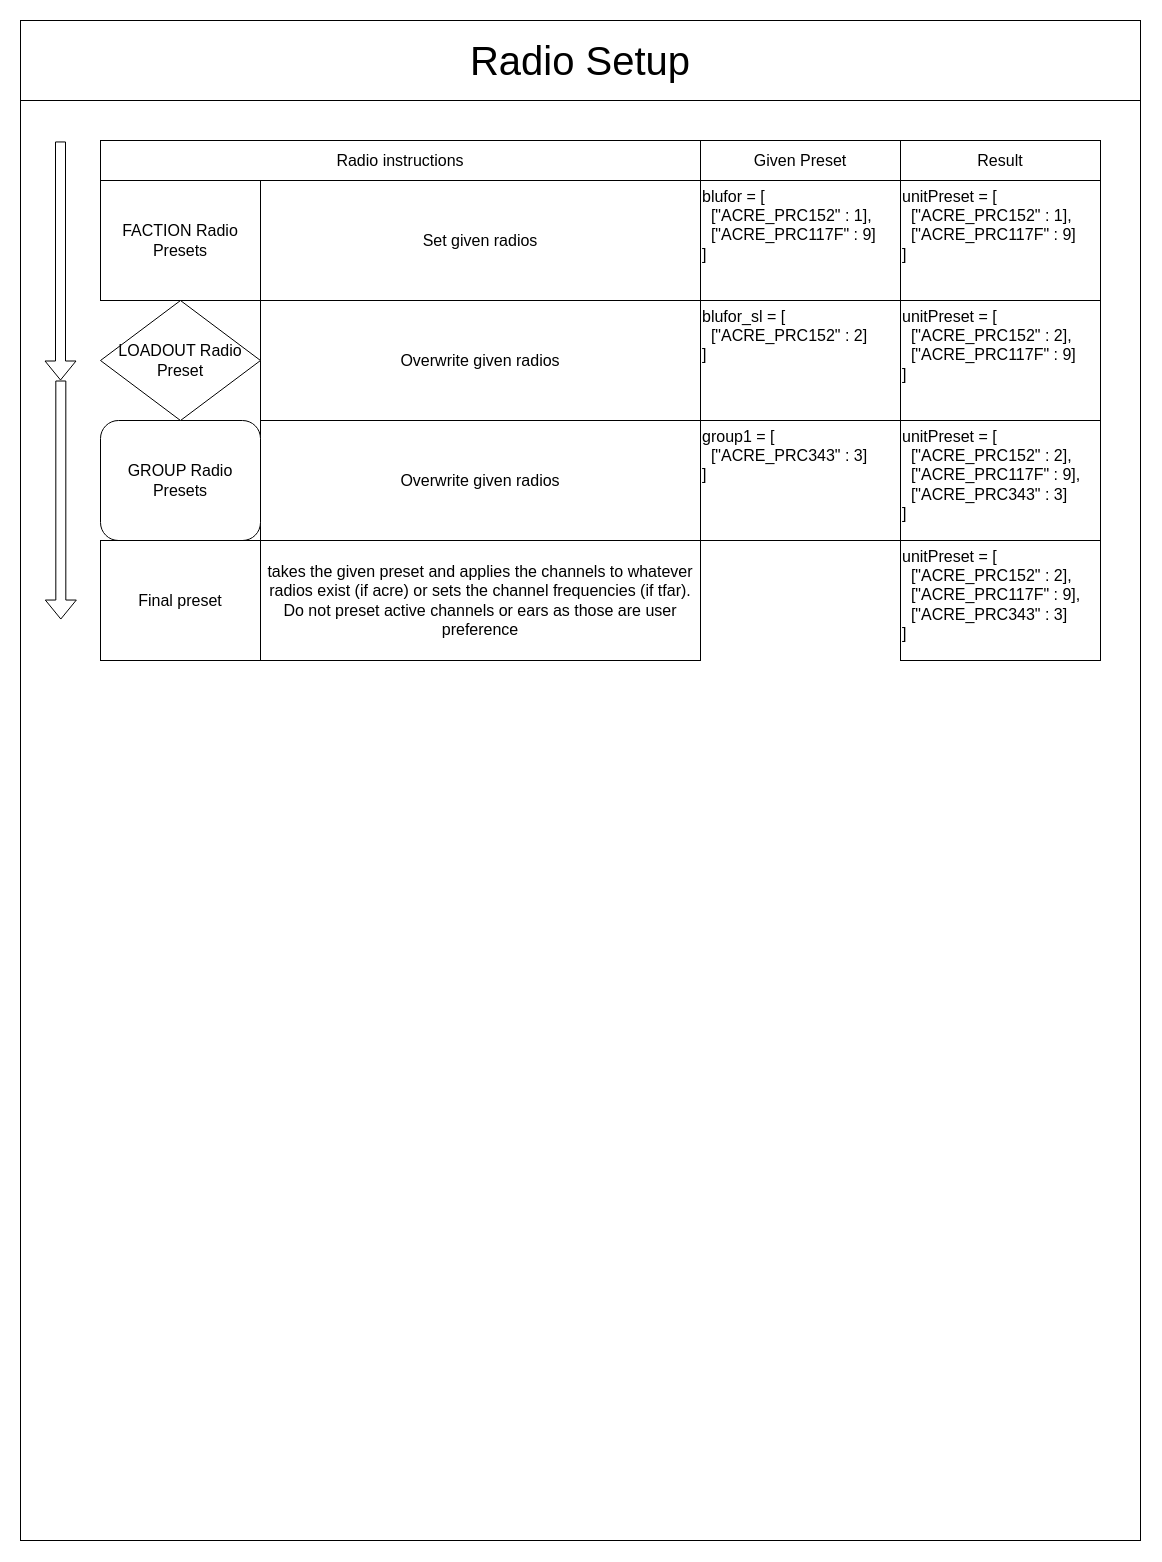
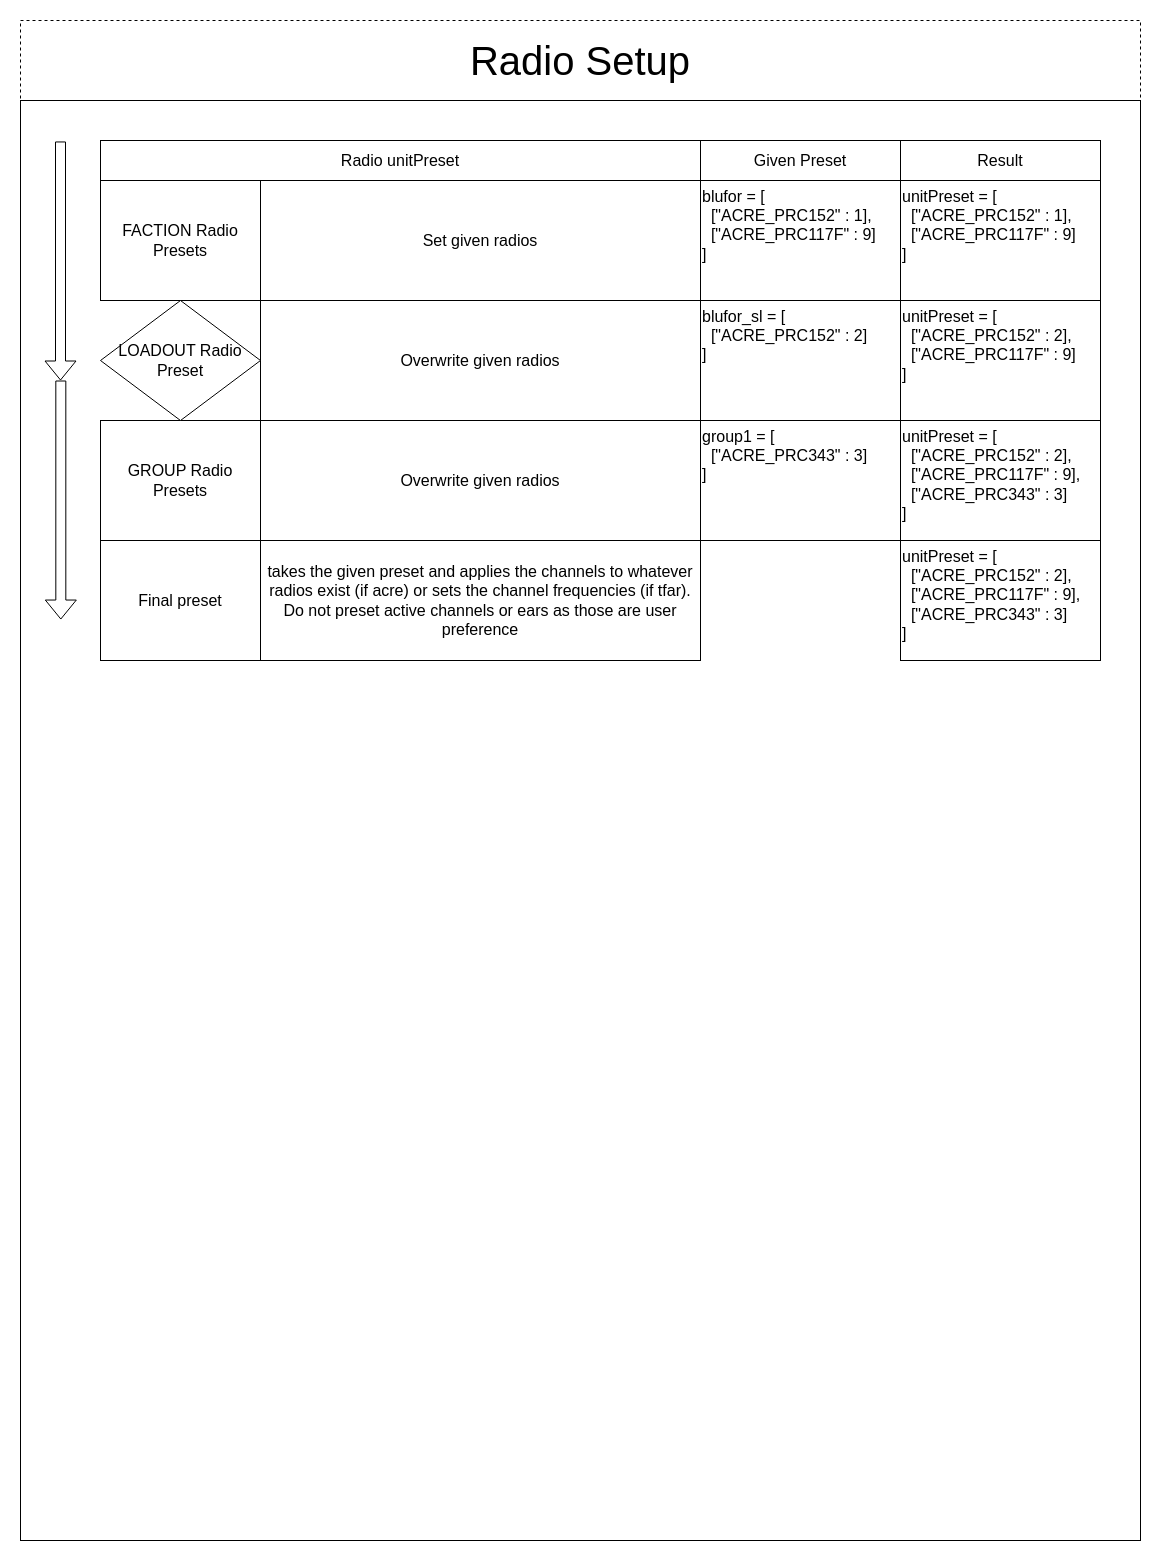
  <mxCell id="0" />
  <mxCell id="1" parent="0" />
- <mxCell id="2" value="Radio Setup" style="rounded=0;whiteSpace=wrap;html=1;fontSize=40;" parent="1" vertex="1"><mxGeometry x="20" y="20" width="1120" height="80" as="geometry" /></mxCell>
+ <mxCell id="2" value="Radio Setup" style="rounded=0;whiteSpace=wrap;html=1;fontSize=40;dashed=1;" parent="1" vertex="1"><mxGeometry x="20" y="20" width="1120" height="80" as="geometry" /></mxCell>
  <mxCell id="3" value="" style="rounded=0;whiteSpace=wrap;html=1;fontSize=16;fillColor=none;" parent="1" vertex="1"><mxGeometry x="20" y="100" width="1120" height="1440" as="geometry" /></mxCell>
  <mxCell id="4" value="Overwrite given radios" style="rounded=0;whiteSpace=wrap;html=1;fontSize=16;fillColor=default;strokeColor=default;" parent="1" vertex="1"><mxGeometry x="260" y="300" width="440" height="120" as="geometry" /></mxCell>
  <mxCell id="5" value="" style="shape=flexArrow;endArrow=classic;html=1;fontSize=16;exitX=0.056;exitY=0.028;exitDx=0;exitDy=0;exitPerimeter=0;entryX=0.056;entryY=0.194;entryDx=0;entryDy=0;entryPerimeter=0;" parent="1" edge="1"><mxGeometry width="50" height="50" relative="1" as="geometry"><mxPoint x="60.32" y="380" as="sourcePoint" /><mxPoint x="60.32" y="619.04" as="targetPoint" /></mxGeometry></mxCell>
- <mxCell id="6" value="Radio instructions" style="rounded=0;whiteSpace=wrap;html=1;fontSize=16;fillColor=default;strokeColor=default;" parent="1" vertex="1"><mxGeometry x="100" y="140" width="600" height="40" as="geometry" /></mxCell>
+ <mxCell id="6" value="Radio unitPreset" style="rounded=0;whiteSpace=wrap;html=1;fontSize=16;fillColor=default;strokeColor=default;" parent="1" vertex="1"><mxGeometry x="100" y="140" width="600" height="40" as="geometry" /></mxCell>
  <mxCell id="7" value="" style="shape=flexArrow;endArrow=classic;html=1;fontSize=16;exitX=0.056;exitY=0.028;exitDx=0;exitDy=0;exitPerimeter=0;entryX=0.056;entryY=0.194;entryDx=0;entryDy=0;entryPerimeter=0;" edge="1" parent="1"><mxGeometry width="50" height="50" relative="1" as="geometry"><mxPoint x="60" y="140.96" as="sourcePoint" /><mxPoint x="60" y="380" as="targetPoint" /></mxGeometry></mxCell>
  <mxCell id="8" value="FACTION Radio Presets" style="rounded=0;whiteSpace=wrap;html=1;fontSize=16;fillColor=default;strokeColor=default;" vertex="1" parent="1"><mxGeometry x="100" y="180" width="160" height="120" as="geometry" /></mxCell>
  <mxCell id="9" value="Set given radios" style="rounded=0;whiteSpace=wrap;html=1;fontSize=16;fillColor=default;strokeColor=default;" vertex="1" parent="1"><mxGeometry x="260" y="180" width="440" height="120" as="geometry" /></mxCell>
  <mxCell id="10" value="Given Preset" style="rounded=0;whiteSpace=wrap;html=1;fontSize=16;fillColor=default;strokeColor=default;" vertex="1" parent="1"><mxGeometry x="700" y="140" width="200" height="40" as="geometry" /></mxCell>
  <mxCell id="11" value="&lt;div style=&quot;&quot;&gt;blufor = [&lt;/div&gt;&lt;div style=&quot;&quot;&gt;&lt;span style=&quot;background-color: initial;&quot;&gt;&amp;nbsp; [&quot;ACRE_PRC152&quot; : 1],&lt;/span&gt;&lt;/div&gt;&lt;div style=&quot;&quot;&gt;&lt;span style=&quot;background-color: initial;&quot;&gt;&amp;nbsp; [&quot;ACRE_PRC117F&quot; : 9]&lt;br&gt;]&lt;/span&gt;&lt;/div&gt;&lt;div style=&quot;&quot;&gt;&lt;br&gt;&lt;/div&gt;" style="rounded=0;whiteSpace=wrap;html=1;fontSize=16;fillColor=default;strokeColor=default;align=left;verticalAlign=top;" vertex="1" parent="1"><mxGeometry x="700" y="180" width="200" height="120" as="geometry" /></mxCell>
  <mxCell id="12" value="Overwrite given radios" style="rounded=0;whiteSpace=wrap;html=1;fontSize=16;fillColor=default;strokeColor=default;" vertex="1" parent="1"><mxGeometry x="260" y="420" width="440" height="120" as="geometry" /></mxCell>
- <mxCell id="13" value="GROUP Radio Presets" style="whiteSpace=wrap;html=1;fontSize=16;fillColor=default;strokeColor=default;rounded=1;" vertex="1" parent="1"><mxGeometry x="100" y="420" width="160" height="120" as="geometry" /></mxCell>
+ <mxCell id="13" value="GROUP Radio Presets" style="rounded=0;whiteSpace=wrap;html=1;fontSize=16;fillColor=default;strokeColor=default;" vertex="1" parent="1"><mxGeometry x="100" y="420" width="160" height="120" as="geometry" /></mxCell>
  <mxCell id="14" value="LOADOUT Radio Preset" style="rhombus;whiteSpace=wrap;html=1;fontSize=16;fillColor=default;strokeColor=default;" vertex="1" parent="1"><mxGeometry x="100" y="300" width="160" height="120" as="geometry" /></mxCell>
  <mxCell id="15" value="Result" style="rounded=0;whiteSpace=wrap;html=1;fontSize=16;fillColor=default;strokeColor=default;" vertex="1" parent="1"><mxGeometry x="900" y="140" width="200" height="40" as="geometry" /></mxCell>
  <mxCell id="16" value="&lt;div style=&quot;&quot;&gt;unitPreset = [&lt;/div&gt;&lt;div style=&quot;&quot;&gt;&lt;span style=&quot;background-color: initial;&quot;&gt;&amp;nbsp; [&quot;ACRE_PRC152&quot; : 1],&lt;/span&gt;&lt;/div&gt;&lt;div style=&quot;&quot;&gt;&lt;span style=&quot;background-color: initial;&quot;&gt;&amp;nbsp; [&quot;ACRE_PRC117F&quot; : 9]&lt;br&gt;]&lt;/span&gt;&lt;/div&gt;&lt;div style=&quot;&quot;&gt;&lt;br&gt;&lt;/div&gt;" style="rounded=0;whiteSpace=wrap;html=1;fontSize=16;fillColor=default;strokeColor=default;align=left;verticalAlign=top;" vertex="1" parent="1"><mxGeometry x="900" y="180" width="200" height="120" as="geometry" /></mxCell>
  <mxCell id="17" value="&lt;div style=&quot;&quot;&gt;blufor_sl = [&lt;/div&gt;&lt;div style=&quot;&quot;&gt;&lt;span style=&quot;background-color: initial;&quot;&gt;&amp;nbsp; [&quot;ACRE_PRC152&quot; : 2&lt;/span&gt;&lt;span style=&quot;background-color: initial;&quot;&gt;]&lt;/span&gt;&lt;/div&gt;&lt;div style=&quot;&quot;&gt;&lt;span style=&quot;background-color: initial;&quot;&gt;]&lt;/span&gt;&lt;/div&gt;&lt;div style=&quot;&quot;&gt;&lt;br&gt;&lt;/div&gt;" style="rounded=0;whiteSpace=wrap;html=1;fontSize=16;fillColor=default;strokeColor=default;align=left;verticalAlign=top;" vertex="1" parent="1"><mxGeometry x="700" y="300" width="200" height="120" as="geometry" /></mxCell>
  <mxCell id="18" value="&lt;div style=&quot;&quot;&gt;unitPreset = [&lt;/div&gt;&lt;div style=&quot;&quot;&gt;&lt;span style=&quot;background-color: initial;&quot;&gt;&amp;nbsp; [&quot;ACRE_PRC152&quot; : 2],&lt;/span&gt;&lt;/div&gt;&lt;div style=&quot;&quot;&gt;&lt;span style=&quot;background-color: initial;&quot;&gt;&amp;nbsp; [&quot;ACRE_PRC117F&quot; : 9]&lt;br&gt;]&lt;/span&gt;&lt;/div&gt;&lt;div style=&quot;&quot;&gt;&lt;br&gt;&lt;/div&gt;" style="rounded=0;whiteSpace=wrap;html=1;fontSize=16;fillColor=default;strokeColor=default;align=left;verticalAlign=top;" vertex="1" parent="1"><mxGeometry x="900" y="300" width="200" height="120" as="geometry" /></mxCell>
  <mxCell id="19" value="&lt;div style=&quot;&quot;&gt;group1 = [&lt;/div&gt;&lt;div style=&quot;&quot;&gt;&lt;span style=&quot;background-color: initial;&quot;&gt;&amp;nbsp; [&quot;ACRE_PRC343&quot; : 3&lt;/span&gt;&lt;span style=&quot;background-color: initial;&quot;&gt;]&lt;/span&gt;&lt;/div&gt;&lt;div style=&quot;&quot;&gt;&lt;span style=&quot;background-color: initial;&quot;&gt;]&lt;/span&gt;&lt;/div&gt;&lt;div style=&quot;&quot;&gt;&lt;br&gt;&lt;/div&gt;" style="rounded=0;whiteSpace=wrap;html=1;fontSize=16;fillColor=default;strokeColor=default;align=left;verticalAlign=top;" vertex="1" parent="1"><mxGeometry x="700" y="420" width="200" height="120" as="geometry" /></mxCell>
  <mxCell id="20" value="&lt;div style=&quot;&quot;&gt;unitPreset = [&lt;/div&gt;&lt;div style=&quot;&quot;&gt;&lt;span style=&quot;background-color: initial;&quot;&gt;&amp;nbsp; [&quot;ACRE_PRC152&quot; : 2],&lt;/span&gt;&lt;/div&gt;&lt;div style=&quot;&quot;&gt;&lt;span style=&quot;background-color: initial;&quot;&gt;&amp;nbsp; [&quot;ACRE_PRC117F&quot; : 9],&lt;/span&gt;&lt;/div&gt;&lt;div style=&quot;&quot;&gt;&lt;span style=&quot;background-color: initial;&quot;&gt;&amp;nbsp; [&quot;ACRE_PRC343&quot; : 3]&lt;br&gt;]&lt;/span&gt;&lt;/div&gt;&lt;div style=&quot;&quot;&gt;&lt;br&gt;&lt;/div&gt;" style="rounded=0;whiteSpace=wrap;html=1;fontSize=16;fillColor=default;strokeColor=default;align=left;verticalAlign=top;" vertex="1" parent="1"><mxGeometry x="900" y="420" width="200" height="120" as="geometry" /></mxCell>
  <mxCell id="21" value="Final preset" style="rounded=0;whiteSpace=wrap;html=1;fontSize=16;fillColor=default;strokeColor=default;" vertex="1" parent="1"><mxGeometry x="100" y="540" width="160" height="120" as="geometry" /></mxCell>
  <mxCell id="22" value="&lt;div style=&quot;&quot;&gt;unitPreset = [&lt;/div&gt;&lt;div style=&quot;&quot;&gt;&lt;span style=&quot;background-color: initial;&quot;&gt;&amp;nbsp; [&quot;ACRE_PRC152&quot; : 2],&lt;/span&gt;&lt;/div&gt;&lt;div style=&quot;&quot;&gt;&lt;span style=&quot;background-color: initial;&quot;&gt;&amp;nbsp; [&quot;ACRE_PRC117F&quot; : 9],&lt;/span&gt;&lt;/div&gt;&lt;div style=&quot;&quot;&gt;&lt;span style=&quot;background-color: initial;&quot;&gt;&amp;nbsp; [&quot;ACRE_PRC343&quot; : 3]&lt;br&gt;]&lt;/span&gt;&lt;/div&gt;&lt;div style=&quot;&quot;&gt;&lt;br&gt;&lt;/div&gt;" style="rounded=0;whiteSpace=wrap;html=1;fontSize=16;fillColor=default;strokeColor=default;align=left;verticalAlign=top;" vertex="1" parent="1"><mxGeometry x="900" y="540" width="200" height="120" as="geometry" /></mxCell>
  <mxCell id="23" value="takes the given preset and applies the channels to whatever radios exist (if acre) or sets the channel frequencies (if tfar). Do not preset active channels or ears as those are user preference" style="rounded=0;whiteSpace=wrap;html=1;fontSize=16;fillColor=default;strokeColor=default;" vertex="1" parent="1"><mxGeometry x="260" y="540" width="440" height="120" as="geometry" /></mxCell>
